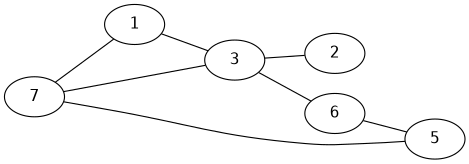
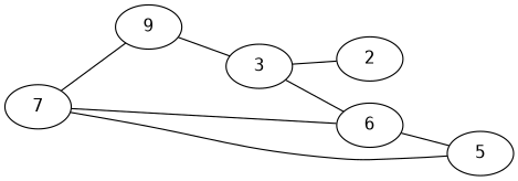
  graph {
    fontname="DejaVu Sans Mono"
    rankdir=LR
    node [fontname="DejaVu Sans Mono"]
    edge [fontname="DejaVu Sans Mono"]
    7
-   1
+   1 [label=9]
    6
    5
    3
    2
    7 -- 1
-   7 -- 3
+   7 -- 6
    7 -- 5
    1 -- 3
    6 -- 5
    3 -- 6
    3 -- 2
  }
